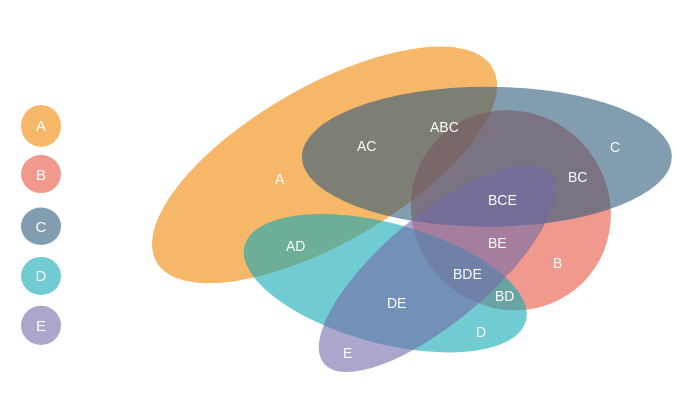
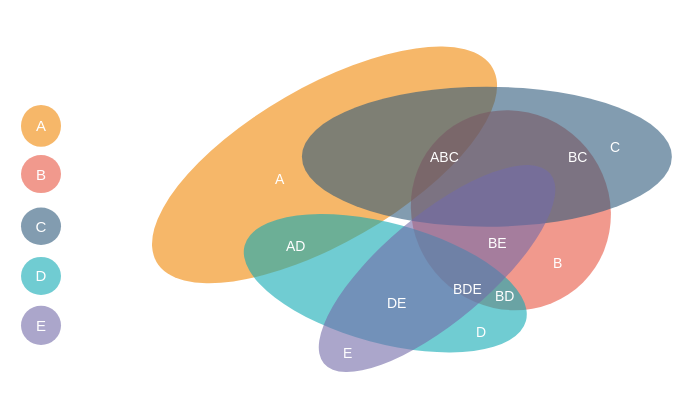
  <mxCell id="0" />
  <mxCell id="1" parent="0" />
  <mxCell id="2" value="" style="ellipse;whiteSpace=wrap;rotation=-30;fillColor=#F08705;opacity=60;strokeColor=none;html=1;" parent="1" vertex="1"><mxGeometry x="130.001" y="20.213" width="388.081" height="156.376" as="geometry" /></mxCell>
  <mxCell id="3" value="" style="ellipse;whiteSpace=wrap;rotation=135;fillColor=#E85642;opacity=60;strokeColor=none;html=1;" parent="1" vertex="1"><mxGeometry x="412.463" y="41.562" width="195.802" height="204.28" as="geometry" /></mxCell>
  <mxCell id="4" value="" style="ellipse;whiteSpace=wrap;fillColor=#2F5B7C;opacity=60;strokeColor=none;html=1;" parent="1" vertex="1"><mxGeometry x="301.38" y="20.217" width="370" height="140" as="geometry" /></mxCell>
  <mxCell id="5" value="" style="ellipse;whiteSpace=wrap;fillColor=#12AAB5;opacity=60;strokeColor=none;rotation=15;html=1;" parent="1" vertex="1"><mxGeometry x="239.158" y="156.753" width="291.24" height="120" as="geometry" /></mxCell>
  <mxCell id="6" value="" style="ellipse;whiteSpace=wrap;rotation=-40;fillColor=#736CA8;opacity=60;strokeColor=none;html=1;" parent="1" vertex="1"><mxGeometry x="288.844" y="148.382" width="295.401" height="107.284" as="geometry" /></mxCell>
  <mxCell id="7" value="A" style="text;spacingTop=-5;fontStyle=0;fontSize=14;html=1;fontColor=#FFFFFF;" parent="1" vertex="1"><mxGeometry x="272.5" y="103.408" width="30" height="20" as="geometry" /></mxCell>
  <mxCell id="8" value="B" style="text;spacingTop=-5;fontStyle=0;fontSize=14;html=1;fontColor=#FFFFFF;" parent="1" vertex="1"><mxGeometry x="550.5" y="186.56" width="30" height="20" as="geometry" /></mxCell>
  <mxCell id="9" value="C" style="text;spacingTop=-5;fontStyle=0;fontSize=14;html=1;fontColor=#FFFFFF;" parent="1" vertex="1"><mxGeometry x="608.265" y="71.408" width="30" height="20" as="geometry" /></mxCell>
  <mxCell id="10" value="D" style="text;spacingTop=-5;fontStyle=0;fontSize=14;html=1;fontColor=#FFFFFF;" parent="1" vertex="1"><mxGeometry x="474.38" y="255.667" width="30" height="20" as="geometry" /></mxCell>
  <mxCell id="11" value="E" style="text;spacingTop=-5;fontStyle=0;fontSize=14;html=1;fontColor=#FFFFFF;" parent="1" vertex="1"><mxGeometry x="340.5" y="276.753" width="30" height="20" as="geometry" /></mxCell>
- <mxCell id="12" value="AC" style="text;spacingTop=-5;fontStyle=0;fontSize=14;html=1;fontColor=#FFFFFF;" parent="1" vertex="1"><mxGeometry x="354.778" y="69.5" width="30" height="20" as="geometry" /></mxCell>
- <mxCell id="13" value="BC" style="text;spacingTop=-5;fontStyle=0;fontSize=14;html=1;fontColor=#FFFFFF;" parent="1" vertex="1"><mxGeometry x="565.5" y="101.408" width="30" height="20" as="geometry" /></mxCell>
- <mxCell id="14" value="ABC" style="text;spacingTop=-5;fontStyle=0;fontSize=14;html=1;fontColor=#FFFFFF;" parent="1" vertex="1"><mxGeometry x="428.38" y="51.408" width="30" height="20" as="geometry" /></mxCell>
- <mxCell id="15" value="BCE" style="text;spacingTop=-5;fontStyle=0;fontSize=14;html=1;fontColor=#FFFFFF;" parent="1" vertex="1"><mxGeometry x="486.38" y="123.702" width="30" height="20" as="geometry" /></mxCell>
+ <mxCell id="13" value="BC" style="text;spacingTop=-5;fontStyle=0;fontSize=14;html=1;fontColor=#FFFFFF;" parent="1" vertex="1"><mxGeometry x="565.5" y="81.408" width="30" height="20" as="geometry" /></mxCell>
+ <mxCell id="14" value="ABC" style="text;spacingTop=-5;fontStyle=0;fontSize=14;html=1;fontColor=#FFFFFF;" parent="1" vertex="1"><mxGeometry x="428.38" y="81.408" width="30" height="20" as="geometry" /></mxCell>
  <mxCell id="16" value="BE" style="text;spacingTop=-5;fontStyle=0;fontSize=14;html=1;fontColor=#FFFFFF;" parent="1" vertex="1"><mxGeometry x="486.38" y="166.56" width="30" height="20" as="geometry" /></mxCell>
  <mxCell id="17" value="BD" style="text;spacingTop=-5;fontStyle=0;fontSize=14;html=1;fontColor=#FFFFFF;" parent="1" vertex="1"><mxGeometry x="493.364" y="219.842" width="30" height="20" as="geometry" /></mxCell>
- <mxCell id="18" value="BDE" style="text;spacingTop=-5;fontStyle=0;fontSize=14;html=1;fontColor=#FFFFFF;" parent="1" vertex="1"><mxGeometry x="450.5" y="197.999" width="30" height="20" as="geometry" /></mxCell>
+ <mxCell id="18" value="BDE" style="text;spacingTop=-5;fontStyle=0;fontSize=14;html=1;fontColor=#FFFFFF;" parent="1" vertex="1"><mxGeometry x="450.5" y="212.999" width="30" height="20" as="geometry" /></mxCell>
  <mxCell id="19" value="AD" style="text;spacingTop=-5;fontStyle=0;fontSize=14;html=1;fontColor=#FFFFFF;" parent="1" vertex="1"><mxGeometry x="284.381" y="169.899" width="30" height="20" as="geometry" /></mxCell>
  <mxCell id="20" value="DE" style="text;spacingTop=-5;fontStyle=0;fontSize=14;html=1;fontColor=#FFFFFF;" parent="1" vertex="1"><mxGeometry x="384.778" y="226.56" width="30" height="20" as="geometry" /></mxCell>
  <mxCell id="21" value="A" style="ellipse;whiteSpace=wrap;rotation=0;fillColor=#f08705;opacity=60;strokeColor=none;html=1;gradientColor=none;fontSize=15;fontColor=#FFFFFF;" parent="1" vertex="1"><mxGeometry x="20.5" y="38.485" width="40.0" height="41.869" as="geometry" /></mxCell>
  <mxCell id="22" value="B" style="ellipse;whiteSpace=wrap;rotation=0;fillColor=#e85642;opacity=60;strokeColor=none;html=1;fontSize=15;fontColor=#FFFFFF;" parent="1" vertex="1"><mxGeometry x="20.5" y="88.485" width="40" height="38.092" as="geometry" /></mxCell>
  <mxCell id="23" value="C" style="ellipse;whiteSpace=wrap;fillColor=#2f5b7c;opacity=60;strokeColor=none;html=1;fontSize=15;fontColor=#FFFFFF;" parent="1" vertex="1"><mxGeometry x="20.5" y="141.061" width="40" height="37.423" as="geometry" /></mxCell>
  <mxCell id="24" value="D" style="ellipse;whiteSpace=wrap;fillColor=#12aab5;opacity=60;strokeColor=none;html=1;fontSize=15;fontColor=#FFFFFF;" parent="1" vertex="1"><mxGeometry x="20.5" y="190.392" width="40" height="38.092" as="geometry" /></mxCell>
  <mxCell id="25" value="E" style="ellipse;whiteSpace=wrap;rotation=0;fillColor=#736ca8;opacity=60;strokeColor=none;html=1;fontSize=15;fontColor=#FFFFFF;" parent="1" vertex="1"><mxGeometry x="20.5" y="239.283" width="40.0" height="39.202" as="geometry" /></mxCell>
